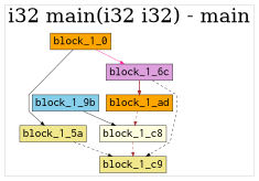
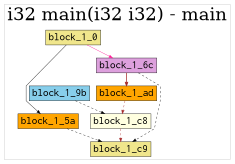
  digraph {
    rankdir=TB
    splines=polyline
    node [fillcolor=khaki fontname=Courier fontsize=30.0 rank=same shape=box splines=true style=filled]
    edge [color=black style=dashed]
-   n1 [fillcolor=orange label=block_1_0]
-   n2 [label=block_1_5a]
+   n1 [label=block_1_0]
+   n2 [fillcolor=orange label=block_1_5a]
    n3 [fillcolor=plum label=block_1_6c]
    n4 [fillcolor=skyblue label=block_1_9b]
    n5 [fillcolor=orange label=block_1_ad]
    n6 [fillcolor=lightyellow label=block_1_c8]
    n7 [label=block_1_c9]
    subgraph cluster_1 {
      color=grey
      fontsize=50.0
      label="i32 main(i32 i32) - main"
      n1
      n2
      n3
      n4
      n5
      n6
      n7
    }
    n1 -> n2 [style=solid]
    n1 -> n3 [color=deeppink style=solid]
    n2 -> n7
    n3 -> n5 [color=brown style=bold]
    n3 -> n7
-   n4 -> n6 [style=solid]
+   n4 -> n6
    n5 -> n6 [color=brown]
    n6 -> n7 [color=brown]
  }
